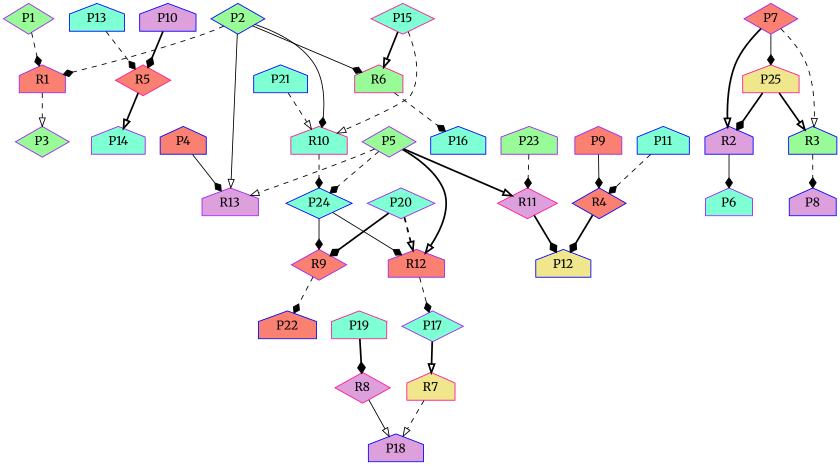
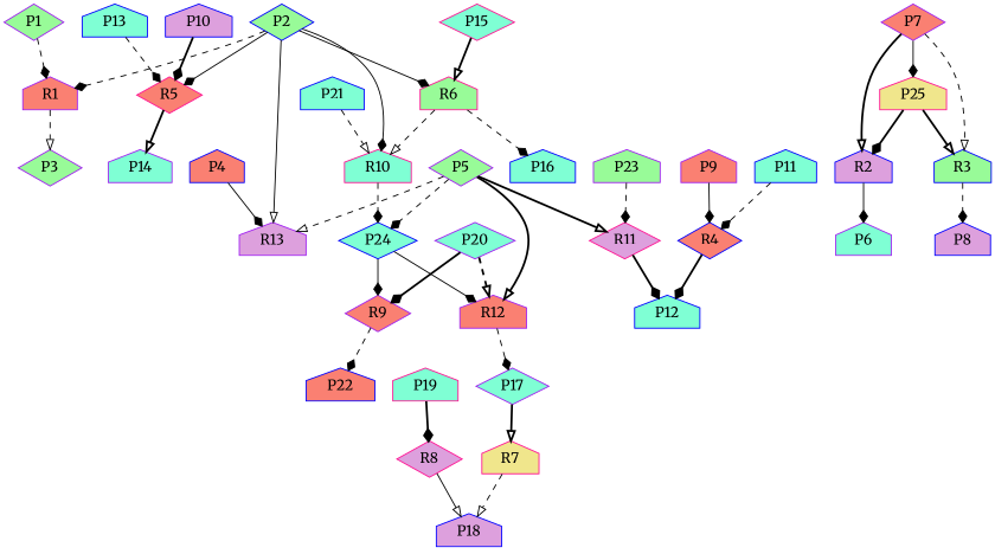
  strict digraph {
    fontname=Merriweather
    node [color=blue fillcolor=aquamarine fontname=Merriweather shape=house style=filled]
    edge [arrowhead=diamond fontname=Merriweather style=dashed]
    n1 [color=purple fillcolor=palegreen label=P1 shape=diamond]
    n2 [color=purple fillcolor=salmon label=R1]
    n3 [color=purple fillcolor=palegreen label=P3 shape=diamond]
    n4 [fillcolor=palegreen label=P2 shape=diamond]
    n5 [color=deeppink fillcolor=salmon label=R5 shape=diamond]
    n6 [color=deeppink fillcolor=palegreen label=R6]
    n7 [color=deeppink label=R10]
    n8 [color=purple fillcolor=plum label=R13]
    n9 [color=purple label=P14]
    n10 [label=P16]
    n11 [label=P24 shape=diamond]
    n12 [fillcolor=salmon label=P4]
    n13 [color=purple fillcolor=palegreen label=P5 shape=diamond]
    n14 [color=deeppink fillcolor=plum label=R11 shape=diamond]
    n15 [color=purple fillcolor=salmon label=R12]
    n16 [color=purple fillcolor=salmon label=R9 shape=diamond]
    n17 [fillcolor=salmon label=P22]
-   n18 [fillcolor=khaki label=P12]
+   n18 [label=P12]
    n19 [color=purple label=P17 shape=diamond]
    n20 [color=purple label=P6]
    n21 [color=purple fillcolor=salmon label=P7 shape=diamond]
    n22 [fillcolor=plum label=R2]
    n23 [fillcolor=palegreen label=R3]
    n24 [color=deeppink fillcolor=khaki label=P25]
    n25 [fillcolor=plum label=P8]
    n26 [color=purple fillcolor=salmon label=P9]
    n27 [fillcolor=salmon label=R4 shape=diamond]
    n28 [fillcolor=plum label=P10]
    n29 [label=P11]
    n30 [label=P13]
    n31 [color=deeppink label=P15 shape=diamond]
    n32 [color=deeppink fillcolor=khaki label=R7]
    n33 [fillcolor=plum label=P18]
    n34 [color=deeppink label=P19]
    n35 [color=deeppink fillcolor=plum label=R8 shape=diamond]
    n36 [color=purple label=P20 shape=diamond]
    n37 [label=P21]
    n38 [color=purple fillcolor=palegreen label=P23]
    n1 -> n2
    n2 -> n3 [arrowhead=onormal]
    n4 -> n2
+   n4 -> n5 [style=solid]
    n4 -> n6 [style=solid]
    n4 -> n7 [style=solid]
    n4 -> n8 [arrowhead=onormal style=solid]
    n5 -> n9 [arrowhead=onormal style=bold]
    n6 -> n10
    n7 -> n11
    n11 -> n15 [style=solid]
    n11 -> n16 [style=solid]
    n12 -> n8 [style=solid]
    n13 -> n8 [arrowhead=onormal]
    n13 -> n11
    n13 -> n14 [arrowhead=onormal style=bold]
    n13 -> n15 [arrowhead=onormal penwidth=2 style=bold]
    n14 -> n18 [style=bold]
    n15 -> n19
    n16 -> n17
    n19 -> n32 [arrowhead=onormal style=bold]
    n21 -> n22 [arrowhead=onormal penwidth=2 style=solid]
    n21 -> n23 [arrowhead=onormal]
    n21 -> n24 [style=solid]
    n22 -> n20 [style=solid]
    n23 -> n25
    n24 -> n22 [style=bold]
    n24 -> n23 [arrowhead=onormal style=bold]
    n26 -> n27 [style=solid]
    n27 -> n18 [style=bold]
    n28 -> n5 [style=bold]
    n29 -> n27
    n30 -> n5
    n31 -> n6 [arrowhead=onormal style=bold]
-   n31 -> n7 [arrowhead=onormal]
+   n6 -> n7 [arrowhead=onormal]
    n32 -> n33 [arrowhead=onormal]
    n34 -> n35 [style=bold]
    n35 -> n33 [arrowhead=onormal style=solid]
    n36 -> n15 [arrowhead=onormal penwidth=2]
    n36 -> n16 [style=bold]
    n37 -> n7 [arrowhead=onormal]
    n38 -> n14
  }
